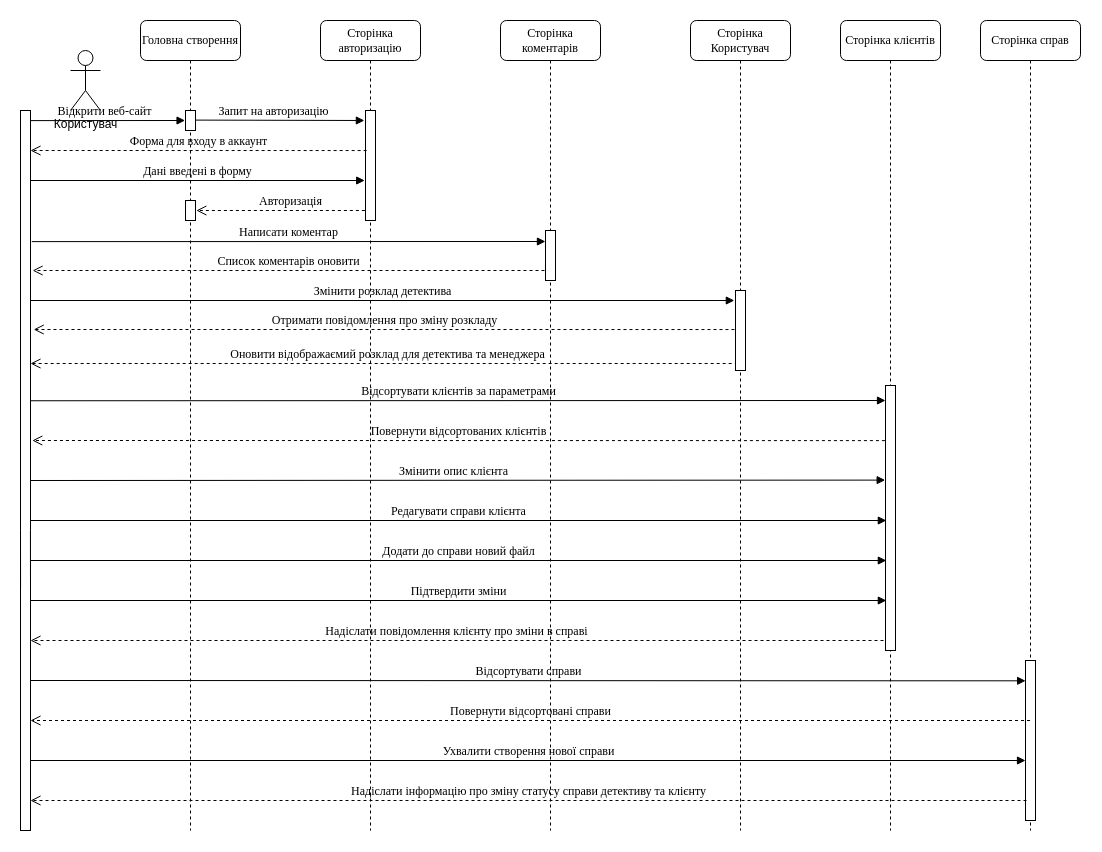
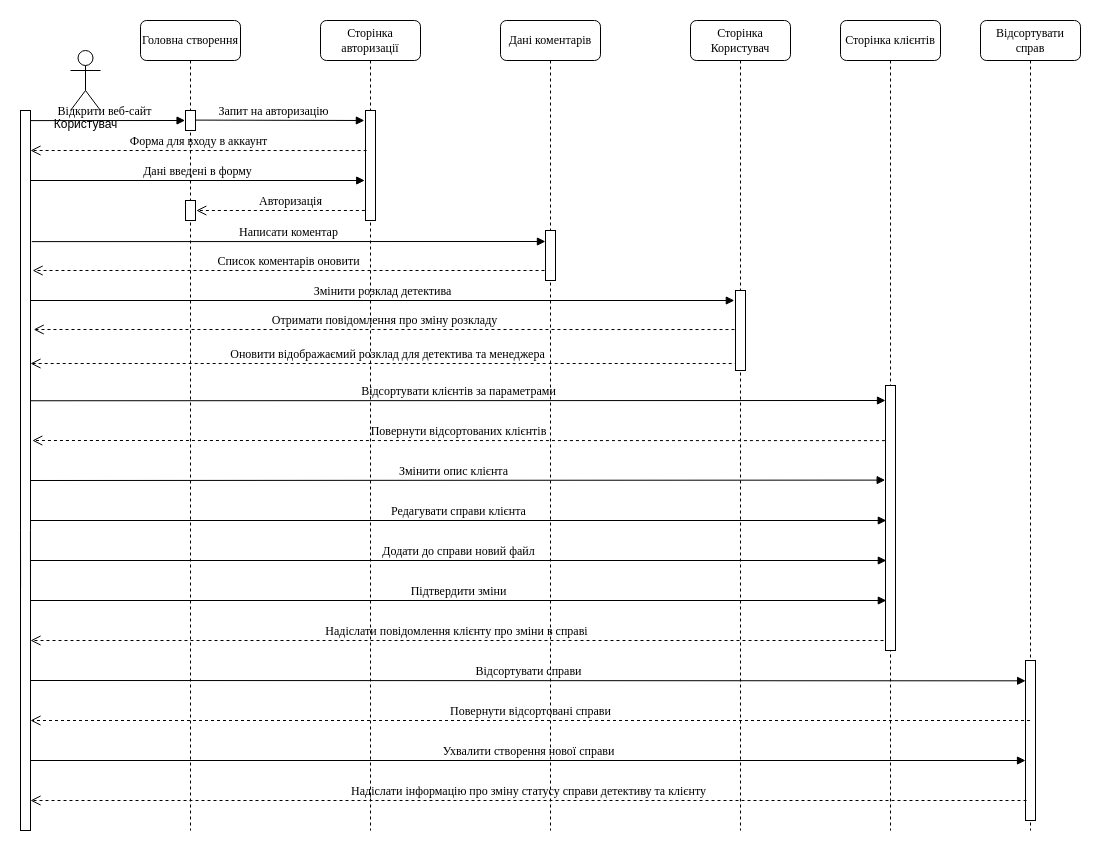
  <mxCell id="0" />
  <mxCell id="1" parent="0" />
  <mxCell id="2" value="Головна створення" style="shape=umlLifeline;perimeter=lifelinePerimeter;whiteSpace=wrap;html=1;container=1;collapsible=0;recursiveResize=0;outlineConnect=0;rounded=1;shadow=0;comic=0;labelBackgroundColor=none;strokeWidth=1;fontFamily=Verdana;fontSize=12;align=center;" parent="1" vertex="1"><mxGeometry x="140" y="20" width="100" height="810" as="geometry" /></mxCell>
  <mxCell id="3" value="" style="html=1;points=[];perimeter=orthogonalPerimeter;rounded=0;shadow=0;comic=0;labelBackgroundColor=none;strokeWidth=1;fontFamily=Verdana;fontSize=12;align=center;" parent="2" vertex="1"><mxGeometry x="45" y="90" width="10" height="20" as="geometry" /></mxCell>
  <mxCell id="4" value="" style="html=1;points=[];perimeter=orthogonalPerimeter;rounded=0;shadow=0;comic=0;labelBackgroundColor=none;strokeWidth=1;fontFamily=Verdana;fontSize=12;align=center;" vertex="1" parent="2"><mxGeometry x="45" y="180" width="10" height="20" as="geometry" /></mxCell>
  <mxCell id="5" value="Авторизація" style="html=1;verticalAlign=bottom;endArrow=open;dashed=1;endSize=8;labelBackgroundColor=none;fontFamily=Verdana;fontSize=12;edgeStyle=elbowEdgeStyle;elbow=vertical;entryX=1.083;entryY=0.479;entryDx=0;entryDy=0;entryPerimeter=0;" edge="1" parent="2" target="4"><mxGeometry relative="1" as="geometry"><mxPoint x="60" y="190" as="targetPoint" /><Array as="points"><mxPoint x="70" y="190" /><mxPoint x="100" y="190" /></Array><mxPoint x="235" y="180" as="sourcePoint" /></mxGeometry></mxCell>
- <mxCell id="6" value="Сторінка авторизацію" style="shape=umlLifeline;perimeter=lifelinePerimeter;whiteSpace=wrap;html=1;container=1;collapsible=0;recursiveResize=0;outlineConnect=0;rounded=1;shadow=0;comic=0;labelBackgroundColor=none;strokeWidth=1;fontFamily=Verdana;fontSize=12;align=center;" parent="1" vertex="1"><mxGeometry x="320" y="20" width="100" height="810" as="geometry" /></mxCell>
+ <mxCell id="6" value="Сторінка авторизації" style="shape=umlLifeline;perimeter=lifelinePerimeter;whiteSpace=wrap;html=1;container=1;collapsible=0;recursiveResize=0;outlineConnect=0;rounded=1;shadow=0;comic=0;labelBackgroundColor=none;strokeWidth=1;fontFamily=Verdana;fontSize=12;align=center;" parent="1" vertex="1"><mxGeometry x="320" y="20" width="100" height="810" as="geometry" /></mxCell>
  <mxCell id="7" value="" style="html=1;points=[];perimeter=orthogonalPerimeter;rounded=0;shadow=0;comic=0;labelBackgroundColor=none;strokeWidth=1;fontFamily=Verdana;fontSize=12;align=center;" parent="6" vertex="1"><mxGeometry x="45" y="90" width="10" height="110" as="geometry" /></mxCell>
  <mxCell id="8" value="Змінити розклад детектива" style="html=1;verticalAlign=bottom;endArrow=block;labelBackgroundColor=none;fontFamily=Verdana;fontSize=12;exitX=1.213;exitY=0.61;exitDx=0;exitDy=0;exitPerimeter=0;entryX=-0.117;entryY=0.125;entryDx=0;entryDy=0;entryPerimeter=0;" parent="6" target="15" edge="1"><mxGeometry relative="1" as="geometry"><mxPoint x="-290.0" y="280" as="sourcePoint" /><mxPoint x="400" y="280" as="targetPoint" /></mxGeometry></mxCell>
  <mxCell id="9" value="Оновити відображаємий розклад для детектива та менеджера" style="html=1;verticalAlign=bottom;endArrow=open;dashed=1;endSize=8;labelBackgroundColor=none;fontFamily=Verdana;fontSize=12;edgeStyle=elbowEdgeStyle;elbow=vertical;exitX=0.443;exitY=0.435;exitDx=0;exitDy=0;exitPerimeter=0;entryX=1.281;entryY=0.497;entryDx=0;entryDy=0;entryPerimeter=0;" edge="1" parent="6"><mxGeometry relative="1" as="geometry"><mxPoint x="-290" y="343" as="targetPoint" /><Array as="points"><mxPoint x="213" y="343" /><mxPoint x="243" y="343" /></Array><mxPoint x="422" y="345" as="sourcePoint" /></mxGeometry></mxCell>
  <mxCell id="10" value="Ухвалити створення нової справи" style="html=1;verticalAlign=bottom;endArrow=block;labelBackgroundColor=none;fontFamily=Verdana;fontSize=12;exitX=0.918;exitY=0.658;exitDx=0;exitDy=0;exitPerimeter=0;entryX=0.011;entryY=0.127;entryDx=0;entryDy=0;entryPerimeter=0;" edge="1" parent="6"><mxGeometry relative="1" as="geometry"><mxPoint x="-290" y="740.0" as="sourcePoint" /><mxPoint x="705" y="740" as="targetPoint" /></mxGeometry></mxCell>
- <mxCell id="11" value="Сторінка коментарів" style="shape=umlLifeline;perimeter=lifelinePerimeter;whiteSpace=wrap;html=1;container=1;collapsible=0;recursiveResize=0;outlineConnect=0;rounded=1;shadow=0;comic=0;labelBackgroundColor=none;strokeWidth=1;fontFamily=Verdana;fontSize=12;align=center;" parent="1" vertex="1"><mxGeometry x="500" y="20" width="100" height="810" as="geometry" /></mxCell>
+ <mxCell id="11" value="Дані коментарів" style="shape=umlLifeline;perimeter=lifelinePerimeter;whiteSpace=wrap;html=1;container=1;collapsible=0;recursiveResize=0;outlineConnect=0;rounded=1;shadow=0;comic=0;labelBackgroundColor=none;strokeWidth=1;fontFamily=Verdana;fontSize=12;align=center;" parent="1" vertex="1"><mxGeometry x="500" y="20" width="100" height="810" as="geometry" /></mxCell>
  <mxCell id="12" value="Відсортувати клієнтів за параметрами" style="html=1;verticalAlign=bottom;endArrow=block;labelBackgroundColor=none;fontFamily=Verdana;fontSize=12;exitX=0.918;exitY=0.658;exitDx=0;exitDy=0;exitPerimeter=0;entryX=-0.047;entryY=0.079;entryDx=0;entryDy=0;entryPerimeter=0;" parent="11" edge="1"><mxGeometry relative="1" as="geometry"><mxPoint x="-470.35" y="380.26" as="sourcePoint" /><mxPoint x="385.0" y="380" as="targetPoint" /></mxGeometry></mxCell>
  <mxCell id="13" value="Змінити опис клієнта" style="html=1;verticalAlign=bottom;endArrow=block;labelBackgroundColor=none;fontFamily=Verdana;fontSize=12;exitX=0.918;exitY=0.658;exitDx=0;exitDy=0;exitPerimeter=0;entryX=-0.032;entryY=0.357;entryDx=0;entryDy=0;entryPerimeter=0;" edge="1" parent="11" target="20"><mxGeometry relative="1" as="geometry"><mxPoint x="-478.0" y="460.0" as="sourcePoint" /><mxPoint x="377.82" y="460" as="targetPoint" /></mxGeometry></mxCell>
  <mxCell id="14" value="Сторінка Користувач" style="shape=umlLifeline;perimeter=lifelinePerimeter;whiteSpace=wrap;html=1;container=1;collapsible=0;recursiveResize=0;outlineConnect=0;rounded=1;shadow=0;comic=0;labelBackgroundColor=none;strokeWidth=1;fontFamily=Verdana;fontSize=12;align=center;" parent="1" vertex="1"><mxGeometry x="690" y="20" width="100" height="810" as="geometry" /></mxCell>
  <mxCell id="15" value="" style="html=1;points=[];perimeter=orthogonalPerimeter;rounded=0;shadow=0;comic=0;labelBackgroundColor=none;strokeWidth=1;fontFamily=Verdana;fontSize=12;align=center;" parent="14" vertex="1"><mxGeometry x="45" y="270" width="10" height="80" as="geometry" /></mxCell>
  <mxCell id="16" value="Надіслати повідомлення клієнту про зміни в справі" style="html=1;verticalAlign=bottom;endArrow=open;dashed=1;endSize=8;labelBackgroundColor=none;fontFamily=Verdana;fontSize=12;edgeStyle=elbowEdgeStyle;elbow=vertical;entryX=1.177;entryY=0.751;entryDx=0;entryDy=0;entryPerimeter=0;exitX=-0.018;exitY=0.258;exitDx=0;exitDy=0;exitPerimeter=0;" edge="1" parent="14"><mxGeometry relative="1" as="geometry"><mxPoint x="-660" y="620" as="targetPoint" /><Array as="points"><mxPoint x="-19" y="620" /><mxPoint x="11" y="620" /></Array><mxPoint x="193" y="620" as="sourcePoint" /></mxGeometry></mxCell>
  <mxCell id="17" value="Підтвердити зміни" style="html=1;verticalAlign=bottom;endArrow=block;labelBackgroundColor=none;fontFamily=Verdana;fontSize=12;exitX=0.918;exitY=0.658;exitDx=0;exitDy=0;exitPerimeter=0;entryX=-0.047;entryY=0.079;entryDx=0;entryDy=0;entryPerimeter=0;" edge="1" parent="14"><mxGeometry relative="1" as="geometry"><mxPoint x="-660" y="580.0" as="sourcePoint" /><mxPoint x="195.82" y="580" as="targetPoint" /></mxGeometry></mxCell>
  <mxCell id="18" value="Відсортувати справи" style="html=1;verticalAlign=bottom;endArrow=block;labelBackgroundColor=none;fontFamily=Verdana;fontSize=12;exitX=0.918;exitY=0.658;exitDx=0;exitDy=0;exitPerimeter=0;entryX=0.011;entryY=0.127;entryDx=0;entryDy=0;entryPerimeter=0;" edge="1" parent="14" target="22"><mxGeometry relative="1" as="geometry"><mxPoint x="-660" y="660.0" as="sourcePoint" /><mxPoint x="195.82" y="660" as="targetPoint" /></mxGeometry></mxCell>
  <mxCell id="19" value="Сторінка клієнтів" style="shape=umlLifeline;perimeter=lifelinePerimeter;whiteSpace=wrap;html=1;container=1;collapsible=0;recursiveResize=0;outlineConnect=0;rounded=1;shadow=0;comic=0;labelBackgroundColor=none;strokeWidth=1;fontFamily=Verdana;fontSize=12;align=center;" parent="1" vertex="1"><mxGeometry x="840" y="20" width="100" height="810" as="geometry" /></mxCell>
  <mxCell id="20" value="" style="html=1;points=[];perimeter=orthogonalPerimeter;rounded=0;shadow=0;comic=0;labelBackgroundColor=none;strokeWidth=1;fontFamily=Verdana;fontSize=12;align=center;" parent="19" vertex="1"><mxGeometry x="45" y="365" width="10" height="265" as="geometry" /></mxCell>
- <mxCell id="21" value="Сторінка справ" style="shape=umlLifeline;perimeter=lifelinePerimeter;whiteSpace=wrap;html=1;container=1;collapsible=0;recursiveResize=0;outlineConnect=0;rounded=1;shadow=0;comic=0;labelBackgroundColor=none;strokeWidth=1;fontFamily=Verdana;fontSize=12;align=center;" parent="1" vertex="1"><mxGeometry x="980" y="20" width="100" height="810" as="geometry" /></mxCell>
+ <mxCell id="21" value="Відсортувати справ" style="shape=umlLifeline;perimeter=lifelinePerimeter;whiteSpace=wrap;html=1;container=1;collapsible=0;recursiveResize=0;outlineConnect=0;rounded=1;shadow=0;comic=0;labelBackgroundColor=none;strokeWidth=1;fontFamily=Verdana;fontSize=12;align=center;" parent="1" vertex="1"><mxGeometry x="980" y="20" width="100" height="810" as="geometry" /></mxCell>
  <mxCell id="22" value="" style="html=1;points=[];perimeter=orthogonalPerimeter;rounded=0;shadow=0;comic=0;labelBackgroundColor=none;strokeColor=#000000;strokeWidth=1;fillColor=#FFFFFF;fontFamily=Verdana;fontSize=12;fontColor=#000000;align=center;" parent="21" vertex="1"><mxGeometry x="45" y="640" width="10" height="160" as="geometry" /></mxCell>
  <mxCell id="23" value="" style="html=1;points=[];perimeter=orthogonalPerimeter;rounded=0;shadow=0;comic=0;labelBackgroundColor=none;strokeWidth=1;fontFamily=Verdana;fontSize=12;align=center;" parent="1" vertex="1"><mxGeometry x="545" y="230" width="10" height="50" as="geometry" /></mxCell>
  <mxCell id="24" value="Відкрити веб-сайт" style="html=1;verticalAlign=bottom;endArrow=block;labelBackgroundColor=none;fontFamily=Verdana;fontSize=12;edgeStyle=elbowEdgeStyle;elbow=vertical;exitX=0.43;exitY=0.023;exitDx=0;exitDy=0;exitPerimeter=0;entryX=-0.043;entryY=0.472;entryDx=0;entryDy=0;entryPerimeter=0;" parent="1" source="26" target="3" edge="1"><mxGeometry relative="1" as="geometry"><mxPoint x="65" y="120.043" as="sourcePoint" /><mxPoint x="180" y="120" as="targetPoint" /></mxGeometry></mxCell>
  <mxCell id="25" value="Запит на авторизацію" style="html=1;verticalAlign=bottom;endArrow=block;labelBackgroundColor=none;fontFamily=Verdana;fontSize=12;edgeStyle=elbowEdgeStyle;elbow=vertical;exitX=0.948;exitY=0.48;exitDx=0;exitDy=0;exitPerimeter=0;entryX=-0.113;entryY=0.091;entryDx=0;entryDy=0;entryPerimeter=0;" parent="1" source="3" target="7" edge="1"><mxGeometry x="-0.067" relative="1" as="geometry"><mxPoint x="200" y="120" as="sourcePoint" /><mxPoint x="360" y="120" as="targetPoint" /><mxPoint as="offset" /><Array as="points"><mxPoint x="200" y="120" /></Array></mxGeometry></mxCell>
  <mxCell id="26" value="" style="html=1;points=[];perimeter=orthogonalPerimeter;rounded=0;shadow=0;comic=0;labelBackgroundColor=none;strokeWidth=1;fontFamily=Verdana;fontSize=12;align=center;" vertex="1" parent="1"><mxGeometry x="20" y="110" width="10" height="440" as="geometry" /></mxCell>
  <mxCell id="27" value="Користувач" style="shape=umlActor;verticalLabelPosition=bottom;verticalAlign=top;html=1;" vertex="1" parent="1"><mxGeometry x="70" y="50" width="30" height="60" as="geometry" /></mxCell>
  <mxCell id="28" value="Форма для входу в аккаунт" style="html=1;verticalAlign=bottom;endArrow=open;dashed=1;endSize=8;labelBackgroundColor=none;fontFamily=Verdana;fontSize=12;edgeStyle=elbowEdgeStyle;elbow=vertical;exitX=0.113;exitY=0.364;exitDx=0;exitDy=0;exitPerimeter=0;" edge="1" parent="1" source="7"><mxGeometry relative="1" as="geometry"><mxPoint x="30" y="150" as="targetPoint" /><Array as="points"><mxPoint x="180" y="150" /><mxPoint x="210" y="150" /></Array><mxPoint x="360" y="150" as="sourcePoint" /></mxGeometry></mxCell>
  <mxCell id="29" value="Дані введені в форму" style="html=1;verticalAlign=bottom;endArrow=block;labelBackgroundColor=none;fontFamily=Verdana;fontSize=12;edgeStyle=elbowEdgeStyle;elbow=vertical;entryX=-0.078;entryY=0.639;entryDx=0;entryDy=0;entryPerimeter=0;" edge="1" parent="1" target="7"><mxGeometry relative="1" as="geometry"><mxPoint x="30" y="180" as="sourcePoint" /><Array as="points"><mxPoint x="45" y="180" /></Array><mxPoint x="360" y="180" as="targetPoint" /></mxGeometry></mxCell>
  <mxCell id="30" value="Написати коментар" style="html=1;verticalAlign=bottom;endArrow=block;labelBackgroundColor=none;fontFamily=Verdana;fontSize=12;edgeStyle=elbowEdgeStyle;elbow=vertical;exitX=1.126;exitY=0.298;exitDx=0;exitDy=0;exitPerimeter=0;entryX=-0.006;entryY=0.203;entryDx=0;entryDy=0;entryPerimeter=0;" parent="1" source="26" target="23" edge="1"><mxGeometry relative="1" as="geometry"><mxPoint x="40" y="240" as="sourcePoint" /><Array as="points" /><mxPoint x="540" y="241" as="targetPoint" /></mxGeometry></mxCell>
  <mxCell id="31" value="Список коментарів оновити " style="html=1;verticalAlign=bottom;endArrow=open;dashed=1;endSize=8;labelBackgroundColor=none;fontFamily=Verdana;fontSize=12;edgeStyle=elbowEdgeStyle;elbow=vertical;entryX=1.211;entryY=0.364;entryDx=0;entryDy=0;entryPerimeter=0;" edge="1" parent="1" target="26"><mxGeometry relative="1" as="geometry"><mxPoint x="60" y="270" as="targetPoint" /><Array as="points"><mxPoint x="335" y="270" /><mxPoint x="365" y="270" /></Array><mxPoint x="544" y="270" as="sourcePoint" /></mxGeometry></mxCell>
  <mxCell id="32" value="Отримати повідомлення про зміну розкладу" style="html=1;verticalAlign=bottom;endArrow=open;dashed=1;endSize=8;labelBackgroundColor=none;fontFamily=Verdana;fontSize=12;edgeStyle=elbowEdgeStyle;elbow=vertical;entryX=1.318;entryY=0.498;entryDx=0;entryDy=0;entryPerimeter=0;exitX=-0.102;exitY=0.488;exitDx=0;exitDy=0;exitPerimeter=0;" edge="1" parent="1" source="15" target="26"><mxGeometry relative="1" as="geometry"><mxPoint x="233" y="329" as="targetPoint" /><Array as="points"><mxPoint x="536" y="329" /><mxPoint x="566" y="329" /></Array><mxPoint x="730" y="329" as="sourcePoint" /></mxGeometry></mxCell>
  <mxCell id="33" value="Редагувати справи клієнта" style="html=1;verticalAlign=bottom;endArrow=block;labelBackgroundColor=none;fontFamily=Verdana;fontSize=12;exitX=0.918;exitY=0.658;exitDx=0;exitDy=0;exitPerimeter=0;entryX=-0.047;entryY=0.079;entryDx=0;entryDy=0;entryPerimeter=0;" edge="1" parent="1"><mxGeometry relative="1" as="geometry"><mxPoint x="30" y="520" as="sourcePoint" /><mxPoint x="885.82" y="520" as="targetPoint" /></mxGeometry></mxCell>
  <mxCell id="34" value="Повернути відсортованих клієнтів" style="html=1;verticalAlign=bottom;endArrow=open;dashed=1;endSize=8;labelBackgroundColor=none;fontFamily=Verdana;fontSize=12;edgeStyle=elbowEdgeStyle;elbow=vertical;entryX=1.177;entryY=0.751;entryDx=0;entryDy=0;entryPerimeter=0;exitX=-0.055;exitY=0.208;exitDx=0;exitDy=0;exitPerimeter=0;" edge="1" parent="1" source="20" target="26"><mxGeometry relative="1" as="geometry"><mxPoint x="170" y="440" as="targetPoint" /><Array as="points"><mxPoint x="673" y="440" /><mxPoint x="703" y="440" /></Array><mxPoint x="880" y="440" as="sourcePoint" /></mxGeometry></mxCell>
  <mxCell id="35" value="" style="html=1;points=[];perimeter=orthogonalPerimeter;rounded=0;shadow=0;comic=0;labelBackgroundColor=none;strokeWidth=1;fontFamily=Verdana;fontSize=12;align=center;" vertex="1" parent="1"><mxGeometry x="20" y="550" width="10" height="280" as="geometry" /></mxCell>
  <mxCell id="36" value="" style="rounded=0;whiteSpace=wrap;html=1;strokeColor=none;perimeterSpacing=1;strokeWidth=0;shadow=0;" vertex="1" parent="1"><mxGeometry x="20" y="530" width="10" height="30" as="geometry" /></mxCell>
  <mxCell id="37" value="" style="endArrow=none;html=1;rounded=0;entryX=1.012;entryY=0.945;entryDx=0;entryDy=0;entryPerimeter=0;exitX=1.019;exitY=0.074;exitDx=0;exitDy=0;exitPerimeter=0;" edge="1" parent="1"><mxGeometry width="50" height="50" relative="1" as="geometry"><mxPoint x="30" y="586.76" as="sourcePoint" /><mxPoint x="29.93" y="530" as="targetPoint" /></mxGeometry></mxCell>
  <mxCell id="38" value="" style="endArrow=none;html=1;rounded=0;entryX=1.012;entryY=0.945;entryDx=0;entryDy=0;entryPerimeter=0;exitX=1.019;exitY=0.074;exitDx=0;exitDy=0;exitPerimeter=0;" edge="1" parent="1"><mxGeometry width="50" height="50" relative="1" as="geometry"><mxPoint x="20.07" y="586.76" as="sourcePoint" /><mxPoint x="20" y="530" as="targetPoint" /></mxGeometry></mxCell>
  <mxCell id="39" value="Додати до справи новий файл" style="html=1;verticalAlign=bottom;endArrow=block;labelBackgroundColor=none;fontFamily=Verdana;fontSize=12;exitX=0.918;exitY=0.658;exitDx=0;exitDy=0;exitPerimeter=0;entryX=-0.047;entryY=0.079;entryDx=0;entryDy=0;entryPerimeter=0;" edge="1" parent="1"><mxGeometry relative="1" as="geometry"><mxPoint x="30" y="560" as="sourcePoint" /><mxPoint x="885.82" y="560" as="targetPoint" /></mxGeometry></mxCell>
  <mxCell id="40" value="Надіслати інформацію про зміну статусу справи детективу та клієнту" style="html=1;verticalAlign=bottom;endArrow=open;dashed=1;endSize=8;labelBackgroundColor=none;fontFamily=Verdana;fontSize=12;edgeStyle=elbowEdgeStyle;elbow=vertical;" edge="1" parent="1"><mxGeometry relative="1" as="geometry"><mxPoint x="30" y="800" as="targetPoint" /><Array as="points"><mxPoint x="661" y="800" /><mxPoint x="691" y="800" /></Array><mxPoint x="1026" y="800" as="sourcePoint" /></mxGeometry></mxCell>
  <mxCell id="41" value="Повернути відсортовані справи" style="html=1;verticalAlign=bottom;endArrow=open;dashed=1;endSize=8;labelBackgroundColor=none;fontFamily=Verdana;fontSize=12;edgeStyle=elbowEdgeStyle;elbow=vertical;entryX=1;entryY=0.607;entryDx=0;entryDy=0;entryPerimeter=0;" edge="1" parent="1" source="21" target="35"><mxGeometry relative="1" as="geometry"><mxPoint x="40" y="720" as="targetPoint" /><Array as="points"><mxPoint x="665" y="720" /><mxPoint x="695" y="720" /></Array><mxPoint x="876" y="720" as="sourcePoint" /></mxGeometry></mxCell>
